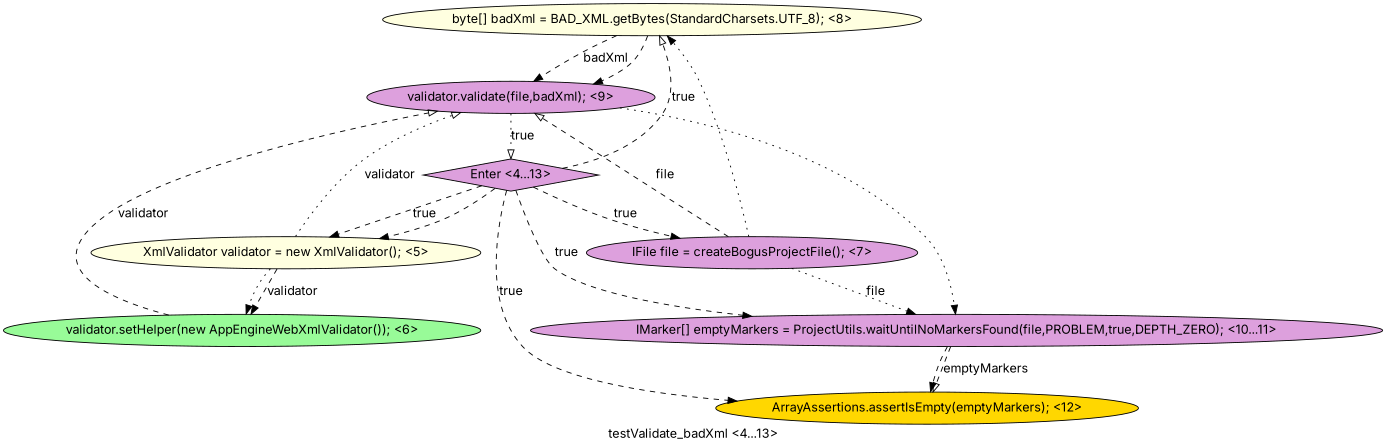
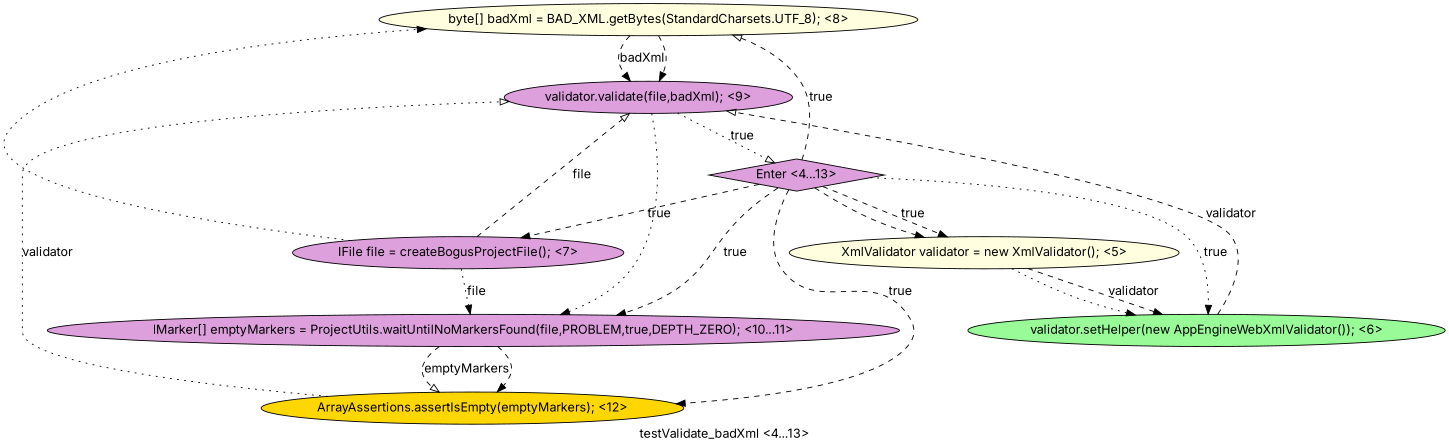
  digraph {
    fontname=Inter
    label="testValidate_badXml <4...13>"
    node [fillcolor=plum fontname=Inter shape=ellipse style=filled]
    edge [arrowhead=normal fontname=Inter style=dashed]
    n1 [fillcolor=lightyellow label="byte[] badXml = BAD_XML.getBytes(StandardCharsets.UTF_8); <8>"]
    n2 [label="validator.validate(file,badXml); <9>"]
    n3 [label="IMarker[] emptyMarkers = ProjectUtils.waitUntilNoMarkersFound(file,PROBLEM,true,DEPTH_ZERO); <10...11>"]
    n4 [label="Enter <4...13>" shape=diamond]
    n5 [fillcolor=gold label="ArrayAssertions.assertIsEmpty(emptyMarkers); <12>"]
    n6 [fillcolor=palegreen label="validator.setHelper(new AppEngineWebXmlValidator()); <6>"]
    n7 [label="IFile file = createBogusProjectFile(); <7>"]
    n8 [fillcolor=lightyellow label="XmlValidator validator = new XmlValidator(); <5>"]
    n1 -> n2 [label=badXml]
    n1 -> n2
    n2 -> n3 [style=dotted]
    n2 -> n4 [arrowhead=onormal label=true style=dotted]
    n3 -> n5 [arrowhead=onormal label=emptyMarkers]
    n3 -> n5
    n4 -> n1 [arrowhead=onormal label=true]
    n4 -> n3 [label=true]
    n4 -> n5 [label=true]
+   n4 -> n6 [label=true style=dotted]
    n4 -> n7 [label=true]
    n4 -> n8 [label=true]
    n4 -> n8
    n6 -> n2 [arrowhead=onormal label=validator]
    n7 -> n1 [style=dotted]
    n7 -> n2 [arrowhead=onormal label=file]
    n7 -> n3 [label=file style=dotted]
-   n8 -> n2 [arrowhead=onormal label=validator style=dotted]
+   n5 -> n2 [arrowhead=onormal label=validator style=dotted]
    n8 -> n6 [label=validator]
    n8 -> n6 [style=dotted]
  }
